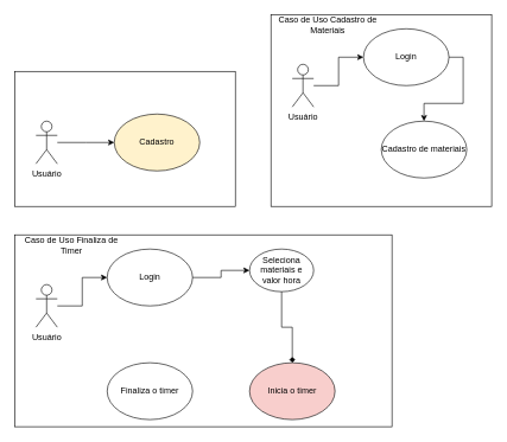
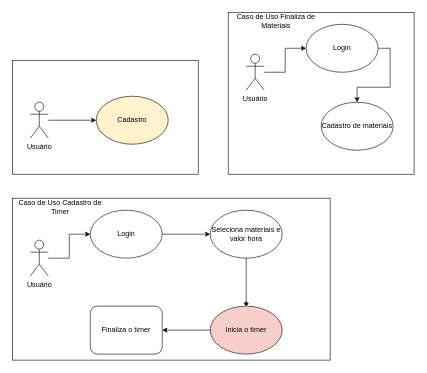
  <mxCell id="0" />
  <mxCell id="1" parent="0" />
  <mxCell id="2" value="&lt;h1&gt;&lt;br&gt;&lt;/h1&gt;" style="rounded=0;whiteSpace=wrap;html=1;align=left;" vertex="1" parent="1"><mxGeometry x="20" y="100" width="310" height="190" as="geometry" /></mxCell>
  <mxCell id="3" value="" style="edgeStyle=orthogonalEdgeStyle;rounded=0;orthogonalLoop=1;jettySize=auto;html=1;" edge="1" parent="1" source="4"><mxGeometry relative="1" as="geometry"><mxPoint x="160" y="200" as="targetPoint" /></mxGeometry></mxCell>
  <mxCell id="4" value="Usuário" style="shape=umlActor;verticalLabelPosition=bottom;verticalAlign=top;html=1;outlineConnect=0;" vertex="1" parent="1"><mxGeometry x="50" y="170" width="30" height="60" as="geometry" /></mxCell>
  <mxCell id="5" value="Cadastro" style="ellipse;whiteSpace=wrap;html=1;fillColor=#fff2cc;" vertex="1" parent="1"><mxGeometry x="160" y="160" width="120" height="80" as="geometry" /></mxCell>
  <mxCell id="6" value="&lt;h1&gt;&lt;br&gt;&lt;/h1&gt;" style="rounded=0;whiteSpace=wrap;html=1;align=left;" vertex="1" parent="1"><mxGeometry x="380" y="20" width="310" height="270" as="geometry" /></mxCell>
  <mxCell id="7" value="" style="edgeStyle=orthogonalEdgeStyle;rounded=0;orthogonalLoop=1;jettySize=auto;html=1;" edge="1" parent="1" source="8" target="9"><mxGeometry relative="1" as="geometry"><mxPoint x="520" y="120" as="targetPoint" /></mxGeometry></mxCell>
  <mxCell id="8" value="Usuário" style="shape=umlActor;verticalLabelPosition=bottom;verticalAlign=top;html=1;outlineConnect=0;" vertex="1" parent="1"><mxGeometry x="410" y="90" width="30" height="60" as="geometry" /></mxCell>
  <mxCell id="9" value="Login" style="ellipse;whiteSpace=wrap;html=1;" vertex="1" parent="1"><mxGeometry x="510" y="40" width="120" height="80" as="geometry" /></mxCell>
- <mxCell id="10" value="Caso de Uso Cadastro de Materiais" style="text;html=1;strokeColor=none;fillColor=none;align=center;verticalAlign=middle;whiteSpace=wrap;rounded=0;" vertex="1" parent="1"><mxGeometry x="380" y="20" width="160" height="30" as="geometry" /></mxCell>
+ <mxCell id="10" value="Caso de Uso Finaliza de Materiais" style="text;html=1;strokeColor=none;fillColor=none;align=center;verticalAlign=middle;whiteSpace=wrap;rounded=0;" vertex="1" parent="1"><mxGeometry x="380" y="20" width="160" height="30" as="geometry" /></mxCell>
  <mxCell id="11" value="" style="edgeStyle=orthogonalEdgeStyle;rounded=0;orthogonalLoop=1;jettySize=auto;html=1;exitX=1;exitY=0.5;exitDx=0;exitDy=0;" edge="1" parent="1" target="12" source="9"><mxGeometry relative="1" as="geometry"><mxPoint x="530" y="130" as="targetPoint" /><mxPoint x="450" y="130" as="sourcePoint" /></mxGeometry></mxCell>
  <mxCell id="12" value="Cadastro de materiais" style="ellipse;whiteSpace=wrap;html=1;" vertex="1" parent="1"><mxGeometry x="535" y="170" width="120" height="80" as="geometry" /></mxCell>
  <mxCell id="13" value="&lt;h1&gt;&lt;br&gt;&lt;/h1&gt;" style="rounded=0;whiteSpace=wrap;html=1;align=left;" vertex="1" parent="1"><mxGeometry x="20" y="330" width="530" height="270" as="geometry" /></mxCell>
  <mxCell id="14" value="" style="edgeStyle=orthogonalEdgeStyle;rounded=0;orthogonalLoop=1;jettySize=auto;html=1;" edge="1" parent="1" source="15" target="16"><mxGeometry relative="1" as="geometry"><mxPoint x="160" y="430" as="targetPoint" /></mxGeometry></mxCell>
  <mxCell id="15" value="Usuário" style="shape=umlActor;verticalLabelPosition=bottom;verticalAlign=top;html=1;outlineConnect=0;" vertex="1" parent="1"><mxGeometry x="50" y="400" width="30" height="60" as="geometry" /></mxCell>
  <mxCell id="16" value="Login" style="ellipse;whiteSpace=wrap;html=1;" vertex="1" parent="1"><mxGeometry x="150" y="350" width="120" height="80" as="geometry" /></mxCell>
- <mxCell id="17" value="Caso de Uso Finaliza de Timer" style="text;html=1;strokeColor=none;fillColor=none;align=center;verticalAlign=middle;whiteSpace=wrap;rounded=0;" vertex="1" parent="1"><mxGeometry x="20" y="330" width="160" height="30" as="geometry" /></mxCell>
+ <mxCell id="17" value="Caso de Uso Cadastro de Timer" style="text;html=1;strokeColor=none;fillColor=none;align=center;verticalAlign=middle;whiteSpace=wrap;rounded=0;" vertex="1" parent="1"><mxGeometry x="20" y="330" width="160" height="30" as="geometry" /></mxCell>
  <mxCell id="18" value="" style="edgeStyle=orthogonalEdgeStyle;rounded=0;orthogonalLoop=1;jettySize=auto;html=1;exitX=1;exitY=0.5;exitDx=0;exitDy=0;" edge="1" parent="1" source="16" target="19"><mxGeometry relative="1" as="geometry"><mxPoint x="170" y="440" as="targetPoint" /><mxPoint x="90" y="440" as="sourcePoint" /></mxGeometry></mxCell>
- <mxCell id="19" value="Seleciona materiais e valor hora" style="ellipse;whiteSpace=wrap;html=1;" vertex="1" parent="1"><mxGeometry x="350" y="350" width="90" height="60" as="geometry" /></mxCell>
+ <mxCell id="19" value="Seleciona materiais e valor hora" style="ellipse;whiteSpace=wrap;html=1;" vertex="1" parent="1"><mxGeometry x="350" y="350" width="120" height="80" as="geometry" /></mxCell>
  <mxCell id="20" value="" style="edgeStyle=orthogonalEdgeStyle;rounded=0;orthogonalLoop=1;jettySize=auto;html=1;exitX=0.5;exitY=1;exitDx=0;exitDy=0;endArrow=diamond;" edge="1" parent="1" target="21" source="19"><mxGeometry relative="1" as="geometry"><mxPoint x="360" y="440" as="targetPoint" /><mxPoint x="460" y="390" as="sourcePoint" /></mxGeometry></mxCell>
  <mxCell id="21" value="Inicia o timer" style="ellipse;whiteSpace=wrap;html=1;fillColor=#f8cecc;" vertex="1" parent="1"><mxGeometry x="350" y="510" width="120" height="80" as="geometry" /></mxCell>
- <mxCell id="23" value="Finaliza o timer" style="ellipse;whiteSpace=wrap;html=1;" vertex="1" parent="1"><mxGeometry x="150" y="510" width="120" height="80" as="geometry" /></mxCell>
+ <mxCell id="22" value="" style="edgeStyle=orthogonalEdgeStyle;rounded=0;orthogonalLoop=1;jettySize=auto;html=1;" edge="1" parent="1" target="23" source="21"><mxGeometry relative="1" as="geometry"><mxPoint x="150" y="440" as="targetPoint" /><mxPoint x="200" y="430" as="sourcePoint" /></mxGeometry></mxCell>
+ <mxCell id="23" value="Finaliza o timer" style="whiteSpace=wrap;html=1;rounded=1;" vertex="1" parent="1"><mxGeometry x="150" y="510" width="120" height="80" as="geometry" /></mxCell>
